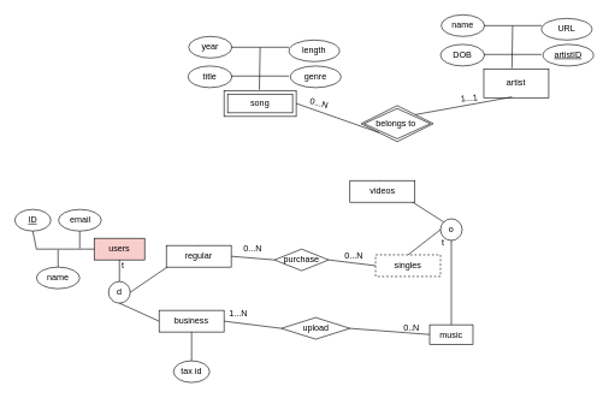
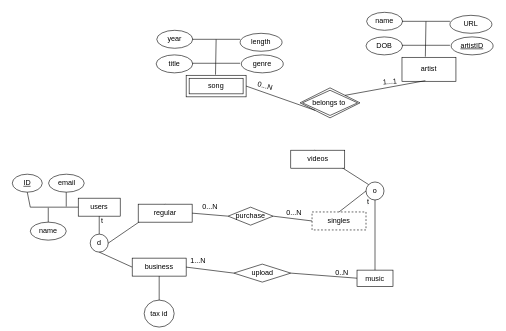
  <mxCell id="0" />
  <mxCell id="1" parent="0" />
  <mxCell id="2" value="" style="endArrow=none;html=1;rounded=0;exitX=0.433;exitY=-0.025;exitDx=0;exitDy=0;exitPerimeter=0;" edge="1" parent="1"><mxGeometry width="50" height="50" relative="1" as="geometry"><mxPoint x="358.97" y="124" as="sourcePoint" /><mxPoint x="360" y="65" as="targetPoint" /></mxGeometry></mxCell>
  <mxCell id="3" value="" style="endArrow=none;html=1;rounded=0;" edge="1" parent="1"><mxGeometry width="50" height="50" relative="1" as="geometry"><mxPoint x="360" y="105" as="sourcePoint" /><mxPoint x="400" y="105" as="targetPoint" /></mxGeometry></mxCell>
  <mxCell id="4" value="title" style="ellipse;whiteSpace=wrap;html=1;" vertex="1" parent="1"><mxGeometry x="260" y="91" width="61" height="30" as="geometry" /></mxCell>
  <mxCell id="5" value="year&lt;span style=&quot;color: rgba(0 , 0 , 0 , 0) ; font-family: monospace ; font-size: 0px&quot;&gt;%3CmxGraphModel%3E%3Croot%3E%3CmxCell%20id%3D%220%22%2F%3E%3CmxCell%20id%3D%221%22%20parent%3D%220%22%2F%3E%3CmxCell%20id%3D%222%22%20value%3D%22title%22%20style%3D%22ellipse%3BwhiteSpace%3Dwrap%3Bhtml%3D1%3B%22%20vertex%3D%221%22%20parent%3D%221%22%3E%3CmxGeometry%20x%3D%22520%22%20y%3D%22210%22%20width%3D%22120%22%20height%3D%2280%22%20as%3D%22geometry%22%2F%3E%3C%2FmxCell%3E%3C%2Froot%3E%3C%2FmxGraphModel%3E&lt;/span&gt;" style="ellipse;whiteSpace=wrap;html=1;" vertex="1" parent="1"><mxGeometry x="261" y="50" width="60" height="30" as="geometry" /></mxCell>
  <mxCell id="6" value="length" style="ellipse;whiteSpace=wrap;html=1;" vertex="1" parent="1"><mxGeometry x="400" y="55" width="70" height="30" as="geometry" /></mxCell>
  <mxCell id="7" value="genre" style="ellipse;whiteSpace=wrap;html=1;" vertex="1" parent="1"><mxGeometry x="402" y="91" width="70" height="30" as="geometry" /></mxCell>
  <mxCell id="8" value="" style="endArrow=none;html=1;rounded=0;" edge="1" parent="1"><mxGeometry width="50" height="50" relative="1" as="geometry"><mxPoint x="360" y="65" as="sourcePoint" /><mxPoint x="400" y="65" as="targetPoint" /></mxGeometry></mxCell>
  <mxCell id="9" value="" style="endArrow=none;html=1;rounded=0;" edge="1" parent="1"><mxGeometry width="50" height="50" relative="1" as="geometry"><mxPoint x="320" y="65" as="sourcePoint" /><mxPoint x="360" y="65" as="targetPoint" /></mxGeometry></mxCell>
  <mxCell id="10" value="" style="endArrow=none;html=1;rounded=0;" edge="1" parent="1"><mxGeometry width="50" height="50" relative="1" as="geometry"><mxPoint x="320" y="105" as="sourcePoint" /><mxPoint x="360" y="105" as="targetPoint" /></mxGeometry></mxCell>
  <mxCell id="11" value="artist" style="rounded=0;whiteSpace=wrap;html=1;" vertex="1" parent="1"><mxGeometry x="670" y="95" width="90" height="40" as="geometry" /></mxCell>
  <mxCell id="12" value="" style="endArrow=none;html=1;rounded=0;exitX=0.433;exitY=-0.025;exitDx=0;exitDy=0;exitPerimeter=0;" edge="1" parent="1" source="11"><mxGeometry width="50" height="50" relative="1" as="geometry"><mxPoint x="700" y="85" as="sourcePoint" /><mxPoint x="710" y="35" as="targetPoint" /></mxGeometry></mxCell>
  <mxCell id="13" value="" style="endArrow=none;html=1;rounded=0;" edge="1" parent="1"><mxGeometry width="50" height="50" relative="1" as="geometry"><mxPoint x="710" y="75" as="sourcePoint" /><mxPoint x="750" y="75" as="targetPoint" /></mxGeometry></mxCell>
  <mxCell id="14" value="DOB" style="ellipse;whiteSpace=wrap;html=1;" vertex="1" parent="1"><mxGeometry x="610" y="61" width="61" height="30" as="geometry" /></mxCell>
  <mxCell id="15" value="name" style="ellipse;whiteSpace=wrap;html=1;" vertex="1" parent="1"><mxGeometry x="611" y="20" width="60" height="30" as="geometry" /></mxCell>
  <mxCell id="16" value="URL" style="ellipse;whiteSpace=wrap;html=1;" vertex="1" parent="1"><mxGeometry x="750" y="25" width="70" height="30" as="geometry" /></mxCell>
  <mxCell id="17" value="&lt;u&gt;artistID&lt;/u&gt;" style="ellipse;whiteSpace=wrap;html=1;" vertex="1" parent="1"><mxGeometry x="752" y="61" width="70" height="30" as="geometry" /></mxCell>
  <mxCell id="18" value="" style="endArrow=none;html=1;rounded=0;" edge="1" parent="1"><mxGeometry width="50" height="50" relative="1" as="geometry"><mxPoint x="710" y="35" as="sourcePoint" /><mxPoint x="750" y="35" as="targetPoint" /></mxGeometry></mxCell>
  <mxCell id="19" value="" style="endArrow=none;html=1;rounded=0;" edge="1" parent="1"><mxGeometry width="50" height="50" relative="1" as="geometry"><mxPoint x="670" y="35" as="sourcePoint" /><mxPoint x="710" y="35" as="targetPoint" /></mxGeometry></mxCell>
  <mxCell id="20" value="" style="endArrow=none;html=1;rounded=0;" edge="1" parent="1"><mxGeometry width="50" height="50" relative="1" as="geometry"><mxPoint x="670" y="75" as="sourcePoint" /><mxPoint x="710" y="75" as="targetPoint" /></mxGeometry></mxCell>
  <mxCell id="21" value="song" style="shape=ext;margin=3;double=1;whiteSpace=wrap;html=1;align=center;" vertex="1" parent="1"><mxGeometry x="310" y="125" width="100" height="36" as="geometry" /></mxCell>
  <mxCell id="22" value="belongs to&amp;nbsp;" style="shape=rhombus;double=1;perimeter=rhombusPerimeter;whiteSpace=wrap;html=1;align=center;" vertex="1" parent="1"><mxGeometry x="500" y="146" width="100" height="50" as="geometry" /></mxCell>
  <mxCell id="23" value="" style="endArrow=none;html=1;rounded=0;exitX=1;exitY=0.5;exitDx=0;exitDy=0;entryX=0;entryY=1;entryDx=0;entryDy=0;" edge="1" parent="1" source="21" target="22"><mxGeometry width="50" height="50" relative="1" as="geometry"><mxPoint x="610" y="270" as="sourcePoint" /><mxPoint x="550" y="190" as="targetPoint" /></mxGeometry></mxCell>
  <mxCell id="24" value="" style="endArrow=none;html=1;rounded=0;exitX=1;exitY=0;exitDx=0;exitDy=0;entryX=0.433;entryY=0.975;entryDx=0;entryDy=0;entryPerimeter=0;" edge="1" parent="1" source="22" target="11"><mxGeometry width="50" height="50" relative="1" as="geometry"><mxPoint x="680" y="188.5" as="sourcePoint" /><mxPoint x="785" y="176" as="targetPoint" /></mxGeometry></mxCell>
  <mxCell id="25" value="0...N" style="text;html=1;strokeColor=none;fillColor=none;align=center;verticalAlign=middle;whiteSpace=wrap;rounded=0;rotation=15;" vertex="1" parent="1"><mxGeometry x="412" y="128" width="60" height="30" as="geometry" /></mxCell>
  <mxCell id="26" value="1...1" style="text;html=1;strokeColor=none;fillColor=none;align=center;verticalAlign=middle;whiteSpace=wrap;rounded=0;rotation=-5;" vertex="1" parent="1"><mxGeometry x="620" y="121" width="60" height="30" as="geometry" /></mxCell>
- <mxCell id="27" value="users" style="rounded=0;whiteSpace=wrap;html=1;fillColor=#f8cecc;" vertex="1" parent="1"><mxGeometry x="130" y="330" width="70" height="30" as="geometry" /></mxCell>
+ <mxCell id="27" value="users" style="rounded=0;whiteSpace=wrap;html=1;" vertex="1" parent="1"><mxGeometry x="130" y="330" width="70" height="30" as="geometry" /></mxCell>
  <mxCell id="28" value="" style="endArrow=none;html=1;rounded=0;entryX=0.5;entryY=1;entryDx=0;entryDy=0;" edge="1" parent="1" target="27"><mxGeometry width="50" height="50" relative="1" as="geometry"><mxPoint x="165" y="390" as="sourcePoint" /><mxPoint x="130" y="410" as="targetPoint" /></mxGeometry></mxCell>
  <mxCell id="29" value="d" style="ellipse;whiteSpace=wrap;html=1;aspect=fixed;" vertex="1" parent="1"><mxGeometry x="150" y="390" width="30" height="30" as="geometry" /></mxCell>
  <mxCell id="30" value="t" style="text;html=1;strokeColor=none;fillColor=none;align=center;verticalAlign=middle;whiteSpace=wrap;rounded=0;" vertex="1" parent="1"><mxGeometry x="140" y="353" width="60" height="30" as="geometry" /></mxCell>
  <mxCell id="31" value="" style="endArrow=none;html=1;rounded=0;exitX=0;exitY=0.5;exitDx=0;exitDy=0;entryX=0.5;entryY=1;entryDx=0;entryDy=0;" edge="1" parent="1" source="33" target="29"><mxGeometry width="50" height="50" relative="1" as="geometry"><mxPoint x="120" y="430" as="sourcePoint" /><mxPoint x="150" y="420" as="targetPoint" /></mxGeometry></mxCell>
  <mxCell id="32" value="" style="endArrow=none;html=1;rounded=0;exitX=1;exitY=0.5;exitDx=0;exitDy=0;entryX=0.5;entryY=0;entryDx=0;entryDy=0;" edge="1" parent="1" source="29" target="34"><mxGeometry width="50" height="50" relative="1" as="geometry"><mxPoint x="310" y="470" as="sourcePoint" /><mxPoint x="220" y="430" as="targetPoint" /></mxGeometry></mxCell>
  <mxCell id="33" value="business&lt;span style=&quot;color: rgba(0 , 0 , 0 , 0) ; font-family: monospace ; font-size: 0px&quot;&gt;%3CmxGraphModel%3E%3Croot%3E%3CmxCell%20id%3D%220%22%2F%3E%3CmxCell%20id%3D%221%22%20parent%3D%220%22%2F%3E%3CmxCell%20id%3D%222%22%20value%3D%220...N%22%20style%3D%22text%3Bhtml%3D1%3BstrokeColor%3Dnone%3BfillColor%3Dnone%3Balign%3Dcenter%3BverticalAlign%3Dmiddle%3BwhiteSpace%3Dwrap%3Brounded%3D0%3B%22%20vertex%3D%221%22%20parent%3D%221%22%3E%3CmxGeometry%20x%3D%22320%22%20y%3D%22410%22%20width%3D%2260%22%20height%3D%2230%22%20as%3D%22geometry%22%2F%3E%3C%2FmxCell%3E%3C%2Froot%3E%3C%2FmxGraphModel%3E&lt;/span&gt;" style="rounded=0;whiteSpace=wrap;html=1;" vertex="1" parent="1"><mxGeometry x="220" y="430" width="90" height="30" as="geometry" /></mxCell>
  <mxCell id="34" value="regular" style="rounded=0;whiteSpace=wrap;html=1;" vertex="1" parent="1"><mxGeometry x="230" y="340" width="90" height="30" as="geometry" /></mxCell>
  <mxCell id="35" value="" style="endArrow=none;html=1;rounded=0;entryX=0;entryY=0.5;entryDx=0;entryDy=0;" edge="1" parent="1" target="27"><mxGeometry width="50" height="50" relative="1" as="geometry"><mxPoint x="50" y="345" as="sourcePoint" /><mxPoint x="90" y="310" as="targetPoint" /></mxGeometry></mxCell>
  <mxCell id="36" value="" style="endArrow=none;html=1;rounded=0;" edge="1" parent="1"><mxGeometry width="50" height="50" relative="1" as="geometry"><mxPoint x="110" y="344" as="sourcePoint" /><mxPoint x="110" y="314" as="targetPoint" /></mxGeometry></mxCell>
  <mxCell id="37" value="&lt;u&gt;ID&lt;/u&gt;" style="ellipse;whiteSpace=wrap;html=1;" vertex="1" parent="1"><mxGeometry x="20" y="290" width="50" height="30" as="geometry" /></mxCell>
  <mxCell id="38" value="name" style="ellipse;whiteSpace=wrap;html=1;" vertex="1" parent="1"><mxGeometry x="50" y="370" width="60" height="30" as="geometry" /></mxCell>
  <mxCell id="39" value="email" style="ellipse;whiteSpace=wrap;html=1;" vertex="1" parent="1"><mxGeometry x="80.5" y="290" width="59.5" height="30" as="geometry" /></mxCell>
- <mxCell id="40" value="tax id" style="ellipse;whiteSpace=wrap;html=1;" vertex="1" parent="1"><mxGeometry x="240" y="500" width="50" height="30" as="geometry" /></mxCell>
+ <mxCell id="40" value="tax id" style="ellipse;whiteSpace=wrap;html=1;" vertex="1" parent="1"><mxGeometry x="240" y="500" width="50" height="45" as="geometry" /></mxCell>
  <mxCell id="41" value="" style="endArrow=none;html=1;rounded=0;entryX=0.5;entryY=1;entryDx=0;entryDy=0;" edge="1" parent="1" target="37"><mxGeometry width="50" height="50" relative="1" as="geometry"><mxPoint x="50" y="345" as="sourcePoint" /><mxPoint x="40" y="350" as="targetPoint" /></mxGeometry></mxCell>
  <mxCell id="42" value="" style="endArrow=none;html=1;rounded=0;exitX=0.5;exitY=0;exitDx=0;exitDy=0;" edge="1" parent="1" source="38"><mxGeometry width="50" height="50" relative="1" as="geometry"><mxPoint x="80" y="370" as="sourcePoint" /><mxPoint x="80" y="346" as="targetPoint" /></mxGeometry></mxCell>
  <mxCell id="43" value="" style="endArrow=none;html=1;rounded=0;entryX=0.5;entryY=1;entryDx=0;entryDy=0;exitX=0.5;exitY=0;exitDx=0;exitDy=0;" edge="1" parent="1" source="40" target="33"><mxGeometry width="50" height="50" relative="1" as="geometry"><mxPoint x="240" y="490" as="sourcePoint" /><mxPoint x="90" y="460" as="targetPoint" /></mxGeometry></mxCell>
  <mxCell id="44" value="music" style="rounded=0;whiteSpace=wrap;html=1;" vertex="1" parent="1"><mxGeometry x="595" y="450" width="60" height="27" as="geometry" /></mxCell>
  <mxCell id="45" value="o" style="ellipse;whiteSpace=wrap;html=1;aspect=fixed;" vertex="1" parent="1"><mxGeometry x="610" y="303" width="30" height="30" as="geometry" /></mxCell>
  <mxCell id="46" value="&lt;meta charset=&quot;utf-8&quot;&gt;&lt;span style=&quot;color: rgb(0, 0, 0); font-family: helvetica; font-size: 12px; font-style: normal; font-weight: 400; letter-spacing: normal; text-align: center; text-indent: 0px; text-transform: none; word-spacing: 0px; background-color: rgb(248, 249, 250); display: inline; float: none;&quot;&gt;t&lt;/span&gt;" style="text;whiteSpace=wrap;html=1;" vertex="1" parent="1"><mxGeometry x="610" y="323" width="30" height="30" as="geometry" /></mxCell>
  <mxCell id="47" value="" style="endArrow=none;html=1;rounded=0;exitX=0.5;exitY=1;exitDx=0;exitDy=0;entryX=0.5;entryY=0;entryDx=0;entryDy=0;" edge="1" parent="1" source="45" target="44"><mxGeometry width="50" height="50" relative="1" as="geometry"><mxPoint x="625" y="293" as="sourcePoint" /><mxPoint x="625" y="440" as="targetPoint" /></mxGeometry></mxCell>
  <mxCell id="48" value="" style="endArrow=none;html=1;rounded=0;entryX=0;entryY=0;entryDx=0;entryDy=0;exitX=0.444;exitY=0;exitDx=0;exitDy=0;exitPerimeter=0;" edge="1" parent="1" source="49" target="45"><mxGeometry width="50" height="50" relative="1" as="geometry"><mxPoint x="685" y="353" as="sourcePoint" /><mxPoint x="745" y="353" as="targetPoint" /></mxGeometry></mxCell>
  <mxCell id="49" value="videos" style="rounded=0;whiteSpace=wrap;html=1;" vertex="1" parent="1"><mxGeometry x="484.5" y="250" width="90" height="30" as="geometry" /></mxCell>
  <mxCell id="50" value="singles" style="rounded=0;whiteSpace=wrap;html=1;dashed=1;" vertex="1" parent="1"><mxGeometry x="520" y="353" width="90" height="30" as="geometry" /></mxCell>
  <mxCell id="51" value="" style="endArrow=none;html=1;rounded=0;entryX=0;entryY=0.5;entryDx=0;entryDy=0;exitX=0.5;exitY=0;exitDx=0;exitDy=0;" edge="1" parent="1" source="50" target="45"><mxGeometry width="50" height="50" relative="1" as="geometry"><mxPoint x="505" y="363" as="sourcePoint" /><mxPoint x="555" y="313" as="targetPoint" /></mxGeometry></mxCell>
  <mxCell id="52" value="" style="endArrow=none;html=1;rounded=0;entryX=0;entryY=0.5;entryDx=0;entryDy=0;" edge="1" parent="1" target="53"><mxGeometry width="50" height="50" relative="1" as="geometry"><mxPoint x="320" y="355" as="sourcePoint" /><mxPoint x="380" y="370" as="targetPoint" /></mxGeometry></mxCell>
  <mxCell id="53" value="purchase" style="shape=rhombus;perimeter=rhombusPerimeter;whiteSpace=wrap;html=1;align=center;" vertex="1" parent="1"><mxGeometry x="380" y="345" width="75" height="30" as="geometry" /></mxCell>
  <mxCell id="54" value="" style="endArrow=none;html=1;rounded=0;entryX=0;entryY=0.5;entryDx=0;entryDy=0;exitX=1;exitY=0.5;exitDx=0;exitDy=0;" edge="1" parent="1" source="53" target="50"><mxGeometry width="50" height="50" relative="1" as="geometry"><mxPoint x="440" y="430" as="sourcePoint" /><mxPoint x="490" y="380" as="targetPoint" /></mxGeometry></mxCell>
  <mxCell id="55" value="0...N" style="text;html=1;strokeColor=none;fillColor=none;align=center;verticalAlign=middle;whiteSpace=wrap;rounded=0;" vertex="1" parent="1"><mxGeometry x="320" y="330" width="60" height="30" as="geometry" /></mxCell>
  <mxCell id="56" value="0...N" style="text;html=1;strokeColor=none;fillColor=none;align=center;verticalAlign=middle;whiteSpace=wrap;rounded=0;" vertex="1" parent="1"><mxGeometry x="460" y="340" width="60" height="30" as="geometry" /></mxCell>
  <mxCell id="57" value="" style="endArrow=none;html=1;rounded=0;entryX=1;entryY=0.5;entryDx=0;entryDy=0;exitX=0;exitY=0.5;exitDx=0;exitDy=0;" edge="1" parent="1" source="58" target="33"><mxGeometry width="50" height="50" relative="1" as="geometry"><mxPoint x="390" y="450" as="sourcePoint" /><mxPoint x="370" y="470" as="targetPoint" /></mxGeometry></mxCell>
  <mxCell id="58" value="upload" style="shape=rhombus;perimeter=rhombusPerimeter;whiteSpace=wrap;html=1;align=center;" vertex="1" parent="1"><mxGeometry x="389.5" y="440" width="95" height="30" as="geometry" /></mxCell>
  <mxCell id="59" value="" style="endArrow=none;html=1;rounded=0;entryX=1;entryY=0.5;entryDx=0;entryDy=0;exitX=0;exitY=0.5;exitDx=0;exitDy=0;" edge="1" parent="1" source="44" target="58"><mxGeometry width="50" height="50" relative="1" as="geometry"><mxPoint x="480" y="600" as="sourcePoint" /><mxPoint x="530" y="550" as="targetPoint" /></mxGeometry></mxCell>
  <mxCell id="60" value="1...N" style="text;html=1;strokeColor=none;fillColor=none;align=center;verticalAlign=middle;whiteSpace=wrap;rounded=0;" vertex="1" parent="1"><mxGeometry x="300" y="420" width="60" height="30" as="geometry" /></mxCell>
  <mxCell id="61" value="0..N" style="text;html=1;strokeColor=none;fillColor=none;align=center;verticalAlign=middle;whiteSpace=wrap;rounded=0;" vertex="1" parent="1"><mxGeometry x="540" y="440" width="60" height="30" as="geometry" /></mxCell>
